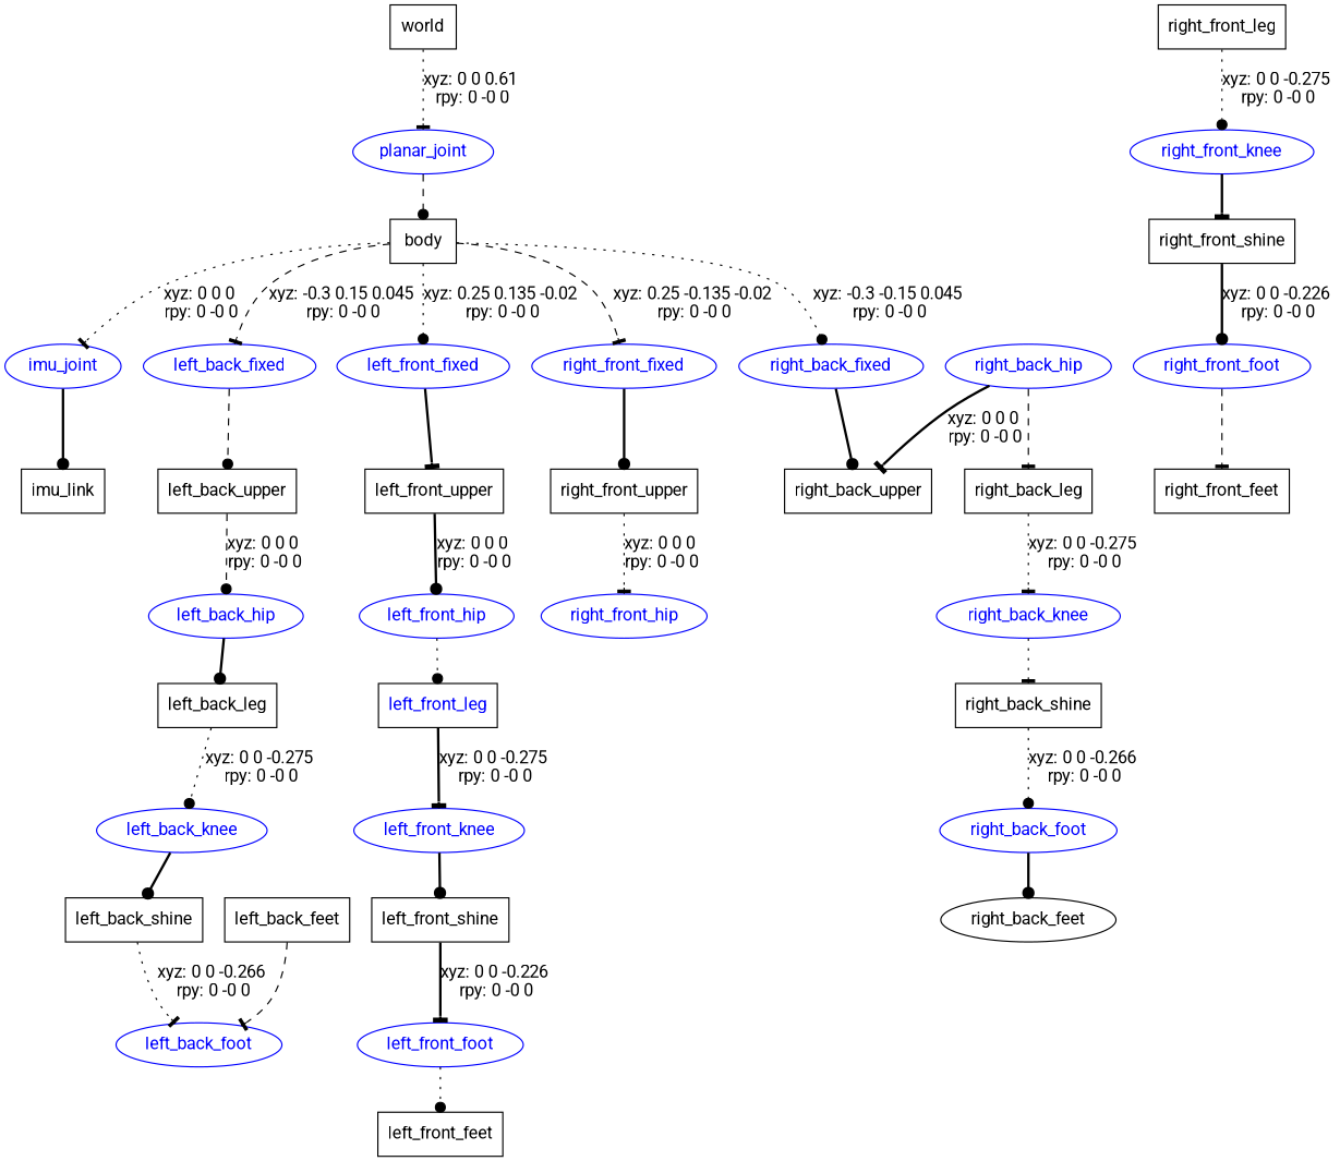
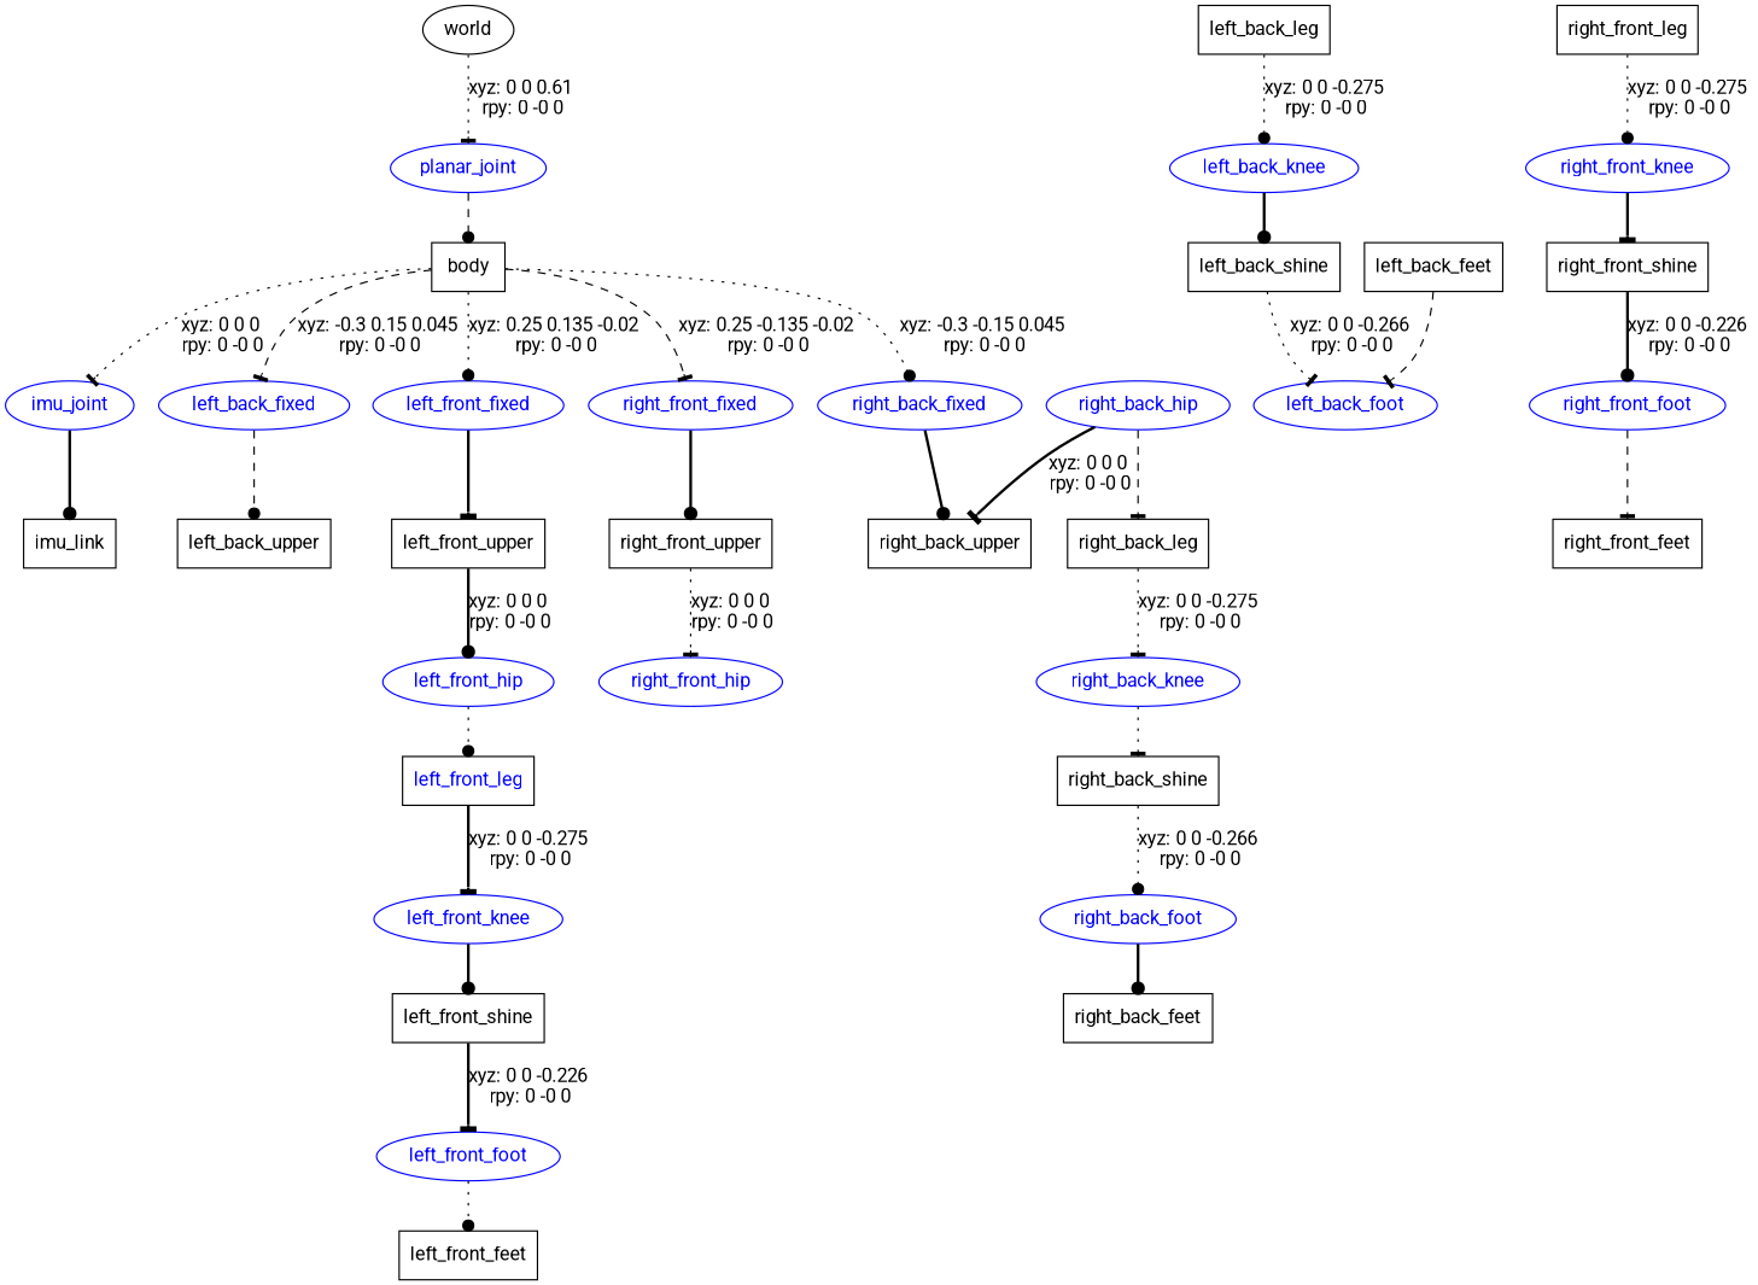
  digraph {
    fontname=Roboto
    node [fontname=Roboto shape=box fontcolor=blue]
    edge [arrowhead=dot fontname=Roboto style=bold]
-   n1 [label=world fontcolor=""]
+   n1 [label=world shape=ellipse fontcolor=""]
    planar_joint [color=blue shape=ellipse]
    n3 [label=body fontcolor=""]
    imu_joint [color=blue shape=ellipse]
    left_back_fixed [color=blue shape=ellipse]
    left_front_fixed [color=blue shape=ellipse]
    right_back_fixed [color=blue shape=ellipse]
    right_front_fixed [color=blue shape=ellipse]
    n9 [label=imu_link fontcolor=""]
    n10 [label=left_back_upper fontcolor=""]
    n11 [label=left_front_upper fontcolor=""]
    n12 [label=right_back_upper fontcolor=""]
    n13 [label=right_front_upper fontcolor=""]
-   left_back_hip [color=blue shape=ellipse]
    n15 [label=left_back_leg fontcolor=""]
    left_back_knee [color=blue shape=ellipse]
    n17 [label=left_back_shine fontcolor=""]
    left_back_foot [color=blue shape=ellipse]
    n19 [label=left_back_feet fontcolor=""]
    left_front_hip [color=blue shape=ellipse]
    n21 [label=left_front_leg]
    left_front_knee [color=blue shape=ellipse]
    n23 [label=left_front_shine fontcolor=""]
    left_front_foot [color=blue shape=ellipse]
    n25 [label=left_front_feet fontcolor=""]
    right_back_hip [color=blue shape=ellipse]
    n27 [label=right_back_leg fontcolor=""]
    right_back_knee [color=blue shape=ellipse]
    n29 [label=right_back_shine fontcolor=""]
    right_back_foot [color=blue shape=ellipse]
-   n31 [label=right_back_feet shape=ellipse fontcolor=""]
+   n31 [label=right_back_feet fontcolor=""]
    right_front_hip [color=blue shape=ellipse]
    n33 [label=right_front_leg fontcolor=""]
    right_front_knee [color=blue shape=ellipse]
    n35 [label=right_front_shine fontcolor=""]
    right_front_foot [color=blue shape=ellipse]
    n37 [label=right_front_feet fontcolor=""]
    n1 -> planar_joint [arrowhead=tee label="xyz: 0 0 0.61 \nrpy: 0 -0 0" style=dotted]
    planar_joint -> n3 [style=dashed]
    n3 -> imu_joint [arrowhead=tee label="xyz: 0 0 0 \nrpy: 0 -0 0" style=dotted]
    n3 -> left_back_fixed [arrowhead=tee label="xyz: -0.3 0.15 0.045 \nrpy: 0 -0 0" style=dashed]
    n3 -> left_front_fixed [label="xyz: 0.25 0.135 -0.02 \nrpy: 0 -0 0" style=dotted]
    n3 -> right_back_fixed [label="xyz: -0.3 -0.15 0.045 \nrpy: 0 -0 0" style=dotted]
    n3 -> right_front_fixed [arrowhead=tee label="xyz: 0.25 -0.135 -0.02 \nrpy: 0 -0 0" style=dashed]
    imu_joint -> n9
    left_back_fixed -> n10 [style=dashed]
    left_front_fixed -> n11 [arrowhead=tee]
    right_back_fixed -> n12
    right_front_fixed -> n13
-   n10 -> left_back_hip [label="xyz: 0 0 0 \nrpy: 0 -0 0" style=dashed]
    n11 -> left_front_hip [label="xyz: 0 0 0 \nrpy: 0 -0 0"]
    n13 -> right_front_hip [arrowhead=tee label="xyz: 0 0 0 \nrpy: 0 -0 0" style=dotted]
-   left_back_hip -> n15
    n15 -> left_back_knee [label="xyz: 0 0 -0.275 \nrpy: 0 -0 0" style=dotted]
    left_back_knee -> n17
    n17 -> left_back_foot [arrowhead=tee label="xyz: 0 0 -0.266 \nrpy: 0 -0 0" style=dotted]
    n19 -> left_back_foot [arrowhead=tee style=dashed]
    left_front_hip -> n21 [style=dotted]
    n21 -> left_front_knee [arrowhead=tee label="xyz: 0 0 -0.275 \nrpy: 0 -0 0"]
    left_front_knee -> n23
    n23 -> left_front_foot [arrowhead=tee label="xyz: 0 0 -0.226 \nrpy: 0 -0 0"]
    left_front_foot -> n25 [style=dotted]
    right_back_hip -> n12 [arrowhead=tee label="xyz: 0 0 0 \nrpy: 0 -0 0"]
    right_back_hip -> n27 [arrowhead=tee style=dashed]
    n27 -> right_back_knee [arrowhead=tee label="xyz: 0 0 -0.275 \nrpy: 0 -0 0" style=dotted]
    right_back_knee -> n29 [arrowhead=tee style=dotted]
    n29 -> right_back_foot [label="xyz: 0 0 -0.266 \nrpy: 0 -0 0" style=dotted]
    right_back_foot -> n31
    n33 -> right_front_knee [label="xyz: 0 0 -0.275 \nrpy: 0 -0 0" style=dotted]
    right_front_knee -> n35 [arrowhead=tee]
    n35 -> right_front_foot [label="xyz: 0 0 -0.226 \nrpy: 0 -0 0"]
    right_front_foot -> n37 [arrowhead=tee style=dashed]
  }
